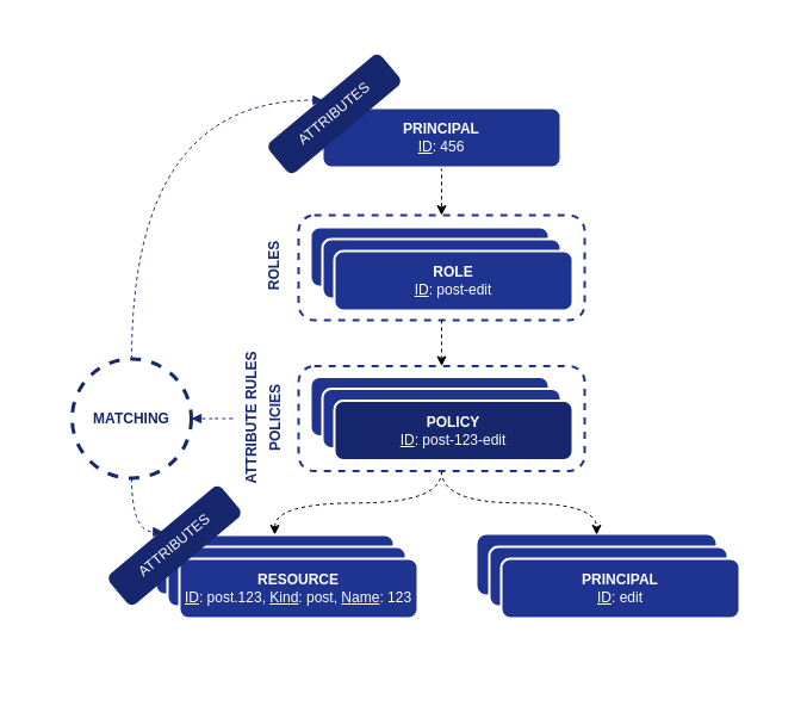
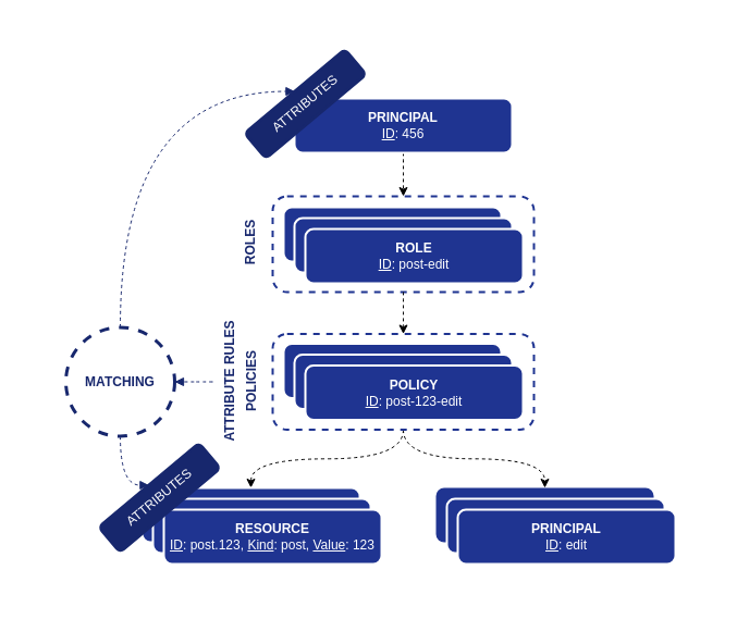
  <mxCell id="0" />
  <mxCell id="1" parent="0" />
  <mxCell id="2" value="" style="rounded=1;whiteSpace=wrap;html=1;labelBackgroundColor=#000000;strokeColor=none;strokeWidth=2;fontSize=13;fontColor=#41384d;fillColor=#FFFFFF;" parent="1" vertex="1"><mxGeometry x="20" y="20" width="635" height="550" as="geometry" /></mxCell>
  <mxCell id="3" style="edgeStyle=orthogonalEdgeStyle;rounded=0;orthogonalLoop=1;jettySize=auto;html=1;exitX=0.5;exitY=1;exitDx=0;exitDy=0;entryX=0.5;entryY=0;entryDx=0;entryDy=0;dashed=1;curved=1;" parent="1" source="5" target="7" edge="1"><mxGeometry relative="1" as="geometry"><mxPoint x="370" y="437" as="targetPoint" /></mxGeometry></mxCell>
  <mxCell id="4" style="edgeStyle=orthogonalEdgeStyle;rounded=0;orthogonalLoop=1;jettySize=auto;html=1;exitX=0.5;exitY=1;exitDx=0;exitDy=0;entryX=0.5;entryY=0;entryDx=0;entryDy=0;dashed=1;curved=1;" parent="1" source="5" target="8" edge="1"><mxGeometry relative="1" as="geometry" /></mxCell>
  <mxCell id="5" value="" style="rounded=1;whiteSpace=wrap;html=1;strokeColor=#1F3491;strokeWidth=2;fontFamily=Helvetica;fontSize=14;fontColor=#17276d;fillColor=default;dashed=1;" parent="1" vertex="1"><mxGeometry x="250" y="306.5" width="240" height="88" as="geometry" /></mxCell>
  <mxCell id="6" value="" style="rounded=1;whiteSpace=wrap;html=1;strokeColor=#1F3491;strokeWidth=2;fontFamily=Helvetica;fontSize=14;fontColor=#17276d;fillColor=default;dashed=1;" parent="1" vertex="1"><mxGeometry x="250" y="180" width="240" height="88" as="geometry" /></mxCell>
  <mxCell id="7" value="RESOURCE&lt;br&gt;(Kind + Value)" style="rounded=1;whiteSpace=wrap;html=1;fillColor=#1F3491;fontColor=#ffffff;strokeColor=#FFFFFF;strokeWidth=2;" parent="1" vertex="1"><mxGeometry x="130" y="448" width="200" height="50" as="geometry" /></mxCell>
  <mxCell id="8" value="ACTION&lt;br&gt;(Name)" style="rounded=1;whiteSpace=wrap;html=1;fillColor=#1F3491;fontColor=#ffffff;strokeColor=none;strokeWidth=2;" parent="1" vertex="1"><mxGeometry x="400" y="448" width="200" height="50" as="geometry" /></mxCell>
  <mxCell id="9" value="RESOURCE&lt;br&gt;(Kind + Value)" style="rounded=1;whiteSpace=wrap;html=1;fillColor=#1F3491;fontColor=#ffffff;strokeColor=#FFFFFF;strokeWidth=2;" parent="1" vertex="1"><mxGeometry x="140" y="458" width="200" height="50" as="geometry" /></mxCell>
- <mxCell id="10" value="&lt;b&gt;RESOURCE&lt;/b&gt;&lt;br&gt;&lt;u&gt;ID&lt;/u&gt;: post.123, &lt;u&gt;Kind&lt;/u&gt;: post, &lt;u&gt;Name&lt;/u&gt;: 123" style="rounded=1;whiteSpace=wrap;html=1;fillColor=#1F3491;fontColor=#ffffff;strokeColor=#FFFFFF;strokeWidth=2;" parent="1" vertex="1"><mxGeometry x="150" y="468" width="200" height="50" as="geometry" /></mxCell>
+ <mxCell id="10" value="&lt;b&gt;RESOURCE&lt;/b&gt;&lt;br&gt;&lt;u&gt;ID&lt;/u&gt;: post.123, &lt;u&gt;Kind&lt;/u&gt;: post, &lt;u&gt;Value&lt;/u&gt;: 123" style="rounded=1;whiteSpace=wrap;html=1;fillColor=#1F3491;fontColor=#ffffff;strokeColor=#FFFFFF;strokeWidth=2;" parent="1" vertex="1"><mxGeometry x="150" y="468" width="200" height="50" as="geometry" /></mxCell>
  <mxCell id="11" value="ACTION&lt;br&gt;(Name)" style="rounded=1;whiteSpace=wrap;html=1;fillColor=#1F3491;fontColor=#ffffff;strokeColor=#FFFFFF;strokeWidth=2;" parent="1" vertex="1"><mxGeometry x="410" y="458" width="200" height="50" as="geometry" /></mxCell>
  <mxCell id="12" value="&lt;b&gt;PRINCIPAL&lt;/b&gt;&lt;br&gt;&lt;u&gt;ID&lt;/u&gt;: edit" style="rounded=1;whiteSpace=wrap;html=1;fillColor=#1F3491;fontColor=#ffffff;strokeColor=#FFFFFF;strokeWidth=2;" parent="1" vertex="1"><mxGeometry x="420" y="468" width="200" height="50" as="geometry" /></mxCell>
  <mxCell id="13" style="edgeStyle=orthogonalEdgeStyle;curved=1;rounded=0;orthogonalLoop=1;jettySize=auto;html=1;exitX=0.5;exitY=1;exitDx=0;exitDy=0;entryX=0.5;entryY=0;entryDx=0;entryDy=0;dashed=1;fontFamily=Helvetica;fontSize=14;fontColor=#6A00FF;elbow=vertical;" parent="1" source="14" target="6" edge="1"><mxGeometry relative="1" as="geometry" /></mxCell>
  <mxCell id="14" value="&lt;b&gt;PRINCIPAL&lt;/b&gt;&lt;br&gt;&lt;u&gt;ID&lt;/u&gt;: 456" style="rounded=1;whiteSpace=wrap;html=1;fillColor=#1F3491;fontColor=#ffffff;strokeColor=#FFFFFF;strokeWidth=2;" parent="1" vertex="1"><mxGeometry x="270" y="90" width="200" height="50" as="geometry" /></mxCell>
  <mxCell id="15" value="&lt;b&gt;ROLE&lt;/b&gt;&lt;br&gt;&lt;u&gt;Name&lt;/u&gt;: post-123-edit" style="rounded=1;whiteSpace=wrap;html=1;fillColor=#1F3491;fontColor=#ffffff;strokeColor=#FFFFFF;strokeWidth=2;" parent="1" vertex="1"><mxGeometry x="260" y="190" width="200" height="50" as="geometry" /></mxCell>
  <mxCell id="16" value="&lt;b&gt;ROLE&lt;/b&gt;&lt;br&gt;&lt;u&gt;Name&lt;/u&gt;: post-123-edit" style="rounded=1;whiteSpace=wrap;html=1;fillColor=#1F3491;fontColor=#ffffff;strokeColor=#FFFFFF;strokeWidth=2;" parent="1" vertex="1"><mxGeometry x="270" y="200" width="200" height="50" as="geometry" /></mxCell>
  <mxCell id="17" style="edgeStyle=orthogonalEdgeStyle;curved=1;rounded=0;orthogonalLoop=1;jettySize=auto;html=1;exitX=0.5;exitY=1;exitDx=0;exitDy=0;entryX=0.5;entryY=0;entryDx=0;entryDy=0;dashed=1;fontFamily=Helvetica;fontSize=14;fontColor=#6A00FF;elbow=vertical;" parent="1" source="6" target="5" edge="1"><mxGeometry relative="1" as="geometry" /></mxCell>
  <mxCell id="18" value="&lt;b&gt;ROLE&lt;/b&gt;&lt;br&gt;&lt;u&gt;ID&lt;/u&gt;: post-edit" style="rounded=1;whiteSpace=wrap;html=1;fillColor=#1F3491;fontColor=#ffffff;strokeColor=#FFFFFF;strokeWidth=2;" parent="1" vertex="1"><mxGeometry x="280" y="210" width="200" height="50" as="geometry" /></mxCell>
  <mxCell id="19" value="&lt;b&gt;POLICY&lt;/b&gt;&lt;br&gt;&lt;u&gt;Name&lt;/u&gt;: post-123-edit" style="rounded=1;whiteSpace=wrap;html=1;fillColor=#1F3491;fontColor=#ffffff;strokeColor=#FFFFFF;strokeWidth=2;" parent="1" vertex="1"><mxGeometry x="260" y="315.5" width="200" height="50" as="geometry" /></mxCell>
  <mxCell id="20" value="&lt;b&gt;POLICY&lt;/b&gt;&lt;br&gt;&lt;u&gt;Name&lt;/u&gt;: post-123-edit" style="rounded=1;whiteSpace=wrap;html=1;fillColor=#1F3491;fontColor=#ffffff;strokeColor=#FFFFFF;strokeWidth=2;" parent="1" vertex="1"><mxGeometry x="270" y="325.5" width="200" height="50" as="geometry" /></mxCell>
- <mxCell id="21" value="&lt;b&gt;POLICY&lt;/b&gt;&lt;br&gt;&lt;u&gt;ID&lt;/u&gt;: post-123-edit" style="rounded=1;whiteSpace=wrap;html=1;fillColor=#17276d;fontColor=#ffffff;strokeColor=#FFFFFF;strokeWidth=2;" parent="1" vertex="1"><mxGeometry x="280" y="335.5" width="200" height="50" as="geometry" /></mxCell>
+ <mxCell id="21" value="&lt;b&gt;POLICY&lt;/b&gt;&lt;br&gt;&lt;u&gt;ID&lt;/u&gt;: post-123-edit" style="rounded=1;whiteSpace=wrap;html=1;fillColor=#1F3491;fontColor=#ffffff;strokeColor=#FFFFFF;strokeWidth=2;" parent="1" vertex="1"><mxGeometry x="280" y="335.5" width="200" height="50" as="geometry" /></mxCell>
  <mxCell id="22" value="&lt;b&gt;POLICIES&lt;/b&gt;" style="text;html=1;align=center;verticalAlign=middle;resizable=0;points=[];autosize=1;strokeColor=none;fillColor=none;fontSize=12;fontFamily=Helvetica;fontColor=#17276d;rotation=-90;" parent="1" vertex="1"><mxGeometry x="190" y="335.5" width="80" height="30" as="geometry" /></mxCell>
  <mxCell id="23" value="&lt;b&gt;ROLES&lt;/b&gt;" style="text;html=1;align=center;verticalAlign=middle;resizable=0;points=[];autosize=1;strokeColor=none;fillColor=none;fontSize=12;fontFamily=Helvetica;fontColor=#17276d;rotation=-90;" parent="1" vertex="1"><mxGeometry x="200" y="208" width="60" height="30" as="geometry" /></mxCell>
  <mxCell id="24" value="&lt;font color=&quot;#ffffff&quot;&gt;ATTRIBUTES&lt;/font&gt;" style="rounded=1;whiteSpace=wrap;html=1;strokeWidth=3;fillColor=#17276D;rotation=-40;strokeColor=#17276D;" vertex="1" parent="1"><mxGeometry x="220" y="80" width="120" height="30" as="geometry" /></mxCell>
  <mxCell id="25" value="&lt;font color=&quot;#ffffff&quot;&gt;ATTRIBUTES&lt;/font&gt;" style="rounded=1;whiteSpace=wrap;html=1;strokeWidth=3;fillColor=#17276D;rotation=-40;strokeColor=#17276D;" vertex="1" parent="1"><mxGeometry x="86" y="442" width="120" height="30" as="geometry" /></mxCell>
  <mxCell id="26" style="edgeStyle=orthogonalEdgeStyle;rounded=0;orthogonalLoop=1;jettySize=auto;html=1;exitX=0.5;exitY=0;exitDx=0;exitDy=0;entryX=0.5;entryY=0;entryDx=0;entryDy=0;fontColor=#FFFFFF;curved=1;dashed=1;endArrow=block;endFill=1;strokeColor=#17276D;" edge="1" parent="1" source="28" target="24"><mxGeometry relative="1" as="geometry"><Array as="points"><mxPoint x="110" y="84" /></Array></mxGeometry></mxCell>
  <mxCell id="27" style="edgeStyle=orthogonalEdgeStyle;curved=1;rounded=0;orthogonalLoop=1;jettySize=auto;html=1;exitX=0.5;exitY=1;exitDx=0;exitDy=0;entryX=0.5;entryY=0;entryDx=0;entryDy=0;dashed=1;fontColor=#FFFFFF;endArrow=block;endFill=1;strokeColor=#17276D;" edge="1" parent="1" source="28" target="25"><mxGeometry relative="1" as="geometry"><Array as="points"><mxPoint x="110" y="446" /></Array></mxGeometry></mxCell>
  <mxCell id="28" value="&lt;font color=&quot;#17276d&quot;&gt;&lt;b&gt;MATCHING&lt;/b&gt;&lt;br&gt;&lt;/font&gt;" style="ellipse;whiteSpace=wrap;html=1;strokeWidth=3;fontColor=#FFFFFF;fillColor=#FFFFFF;strokeColor=#17276D;dashed=1;" vertex="1" parent="1"><mxGeometry x="60" y="300.5" width="100" height="100" as="geometry" /></mxCell>
  <mxCell id="29" style="edgeStyle=orthogonalEdgeStyle;curved=1;rounded=0;orthogonalLoop=1;jettySize=auto;html=1;entryX=1;entryY=0.5;entryDx=0;entryDy=0;dashed=1;fontColor=#000000;endArrow=block;endFill=1;strokeColor=#17276D;" edge="1" parent="1" source="30" target="28"><mxGeometry relative="1" as="geometry" /></mxCell>
  <mxCell id="30" value="&lt;b&gt;ATTRIBUTE RULES&lt;/b&gt;" style="text;html=1;align=center;verticalAlign=middle;resizable=0;points=[];autosize=1;strokeColor=none;fillColor=none;fontSize=12;fontFamily=Helvetica;fontColor=#17276d;rotation=-90;" vertex="1" parent="1"><mxGeometry x="145" y="335.5" width="130" height="30" as="geometry" /></mxCell>
